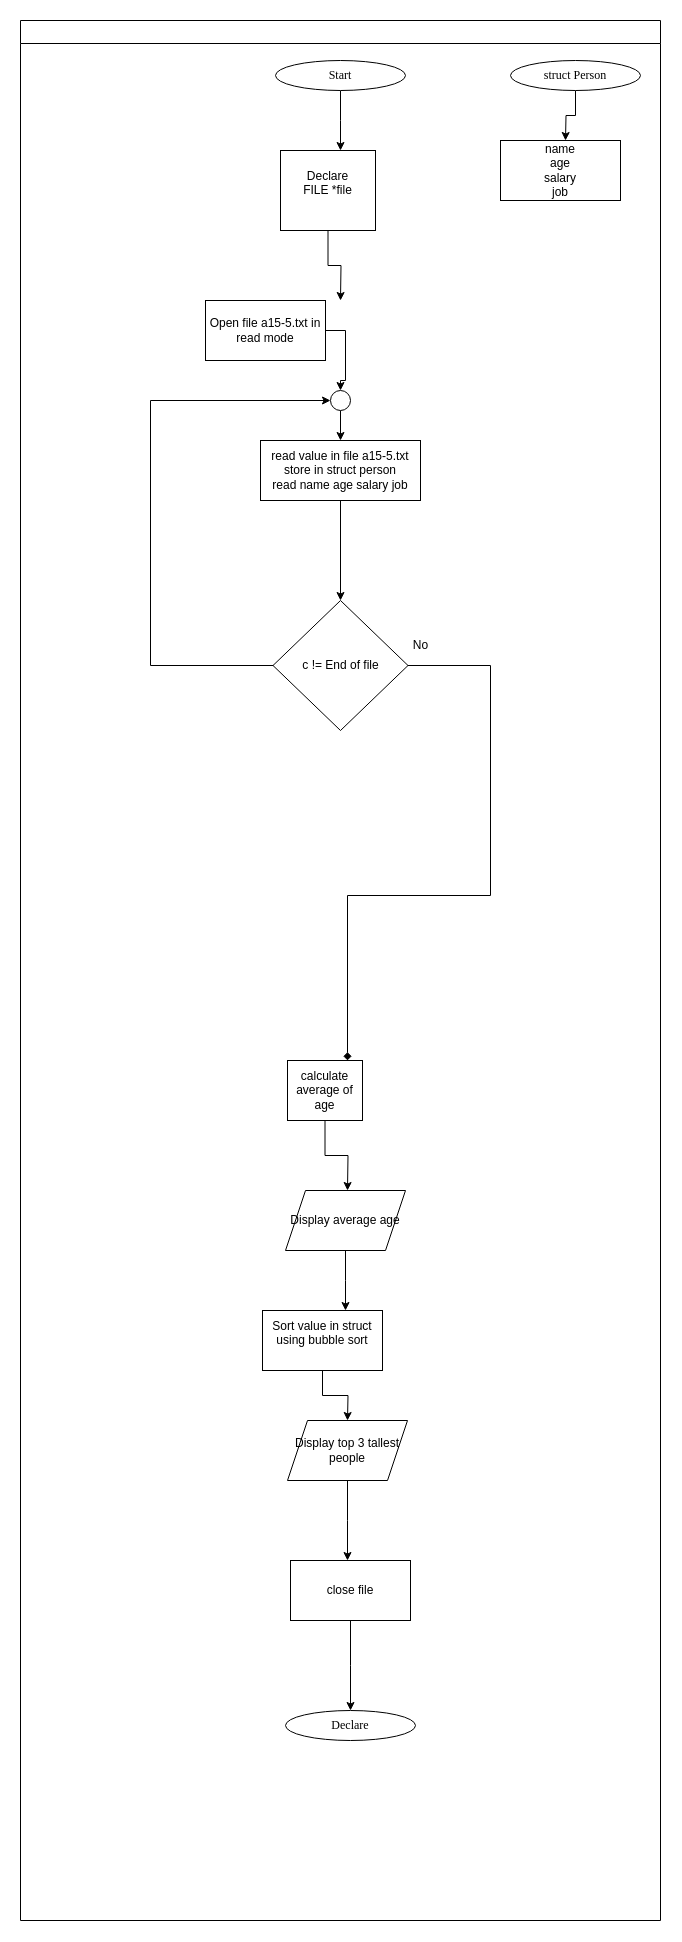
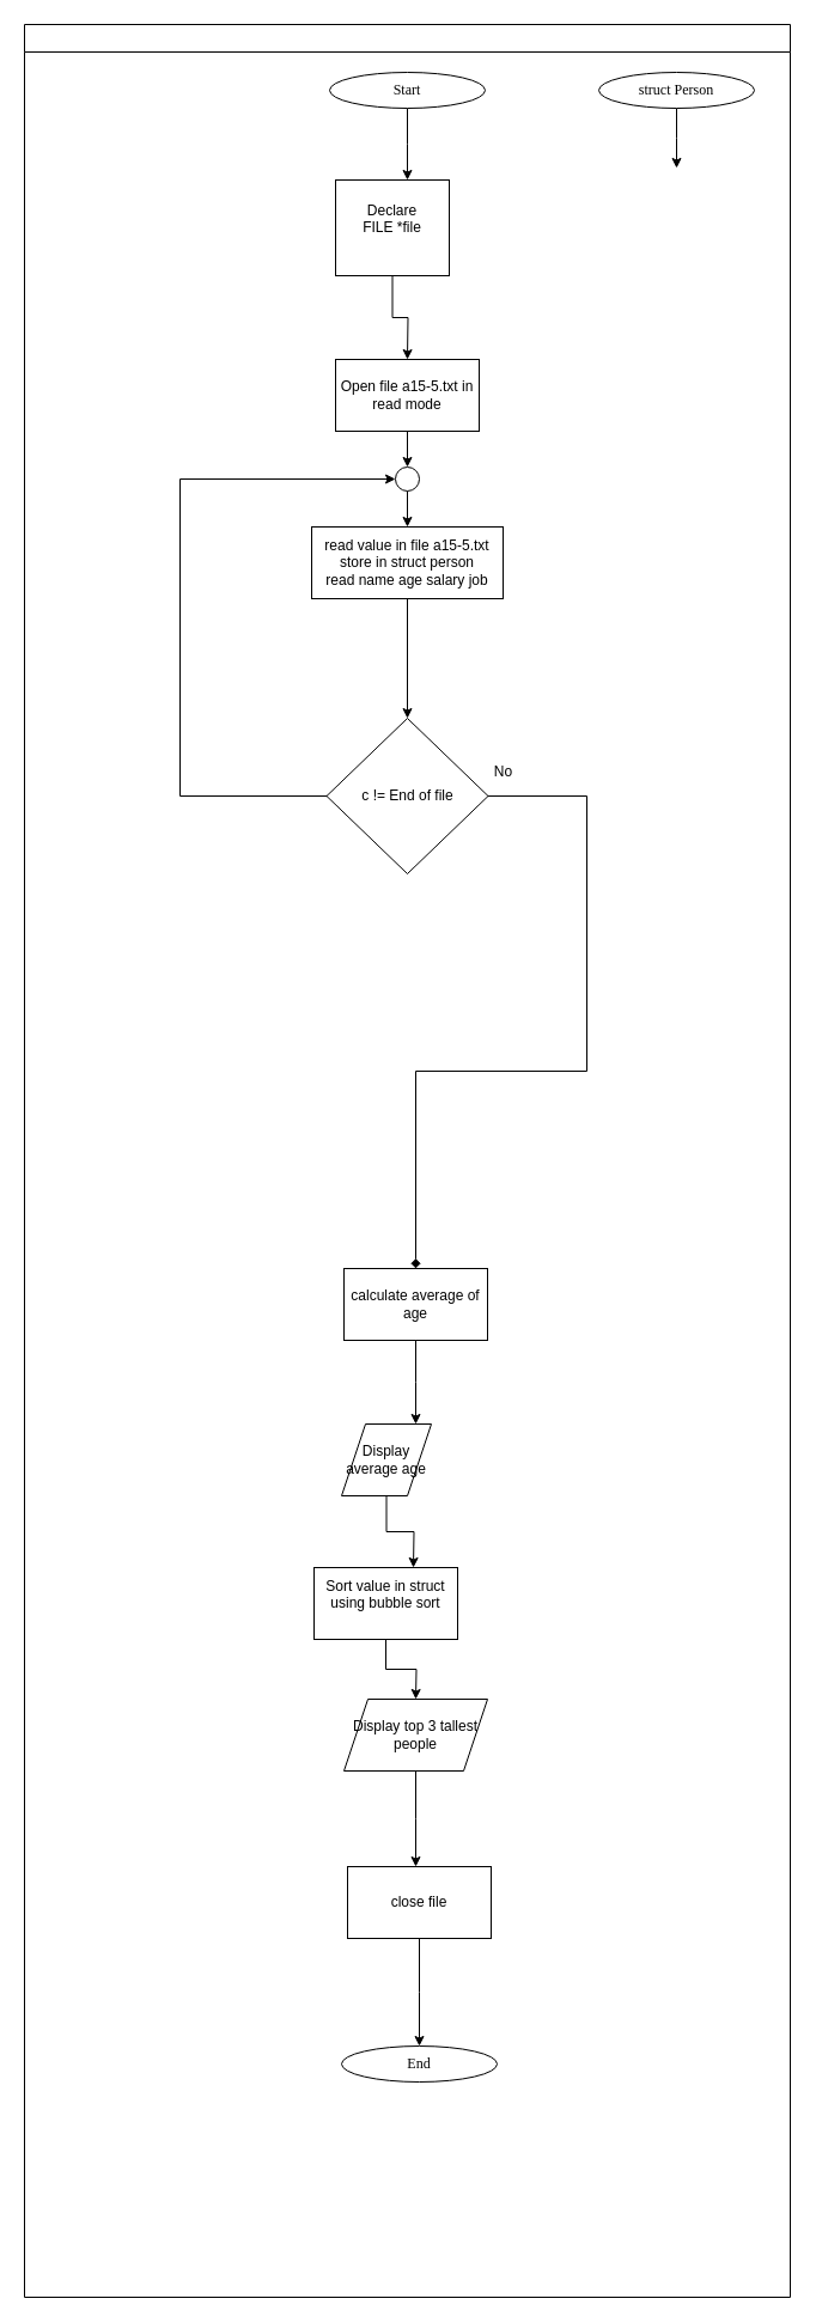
  <mxCell id="0" />
  <mxCell id="1" parent="0" />
  <mxCell id="2" value="" style="swimlane;fontFamily=Sarabun;fontSource=https%3A%2F%2Ffonts.googleapis.com%2Fcss%3Ffamily%3DSarabun;" parent="1" vertex="1"><mxGeometry x="20" y="20" width="640" height="1900" as="geometry" /></mxCell>
  <mxCell id="3" style="edgeStyle=orthogonalEdgeStyle;rounded=0;orthogonalLoop=1;jettySize=auto;html=1;" parent="2" source="4" edge="1"><mxGeometry relative="1" as="geometry"><mxPoint x="320" y="130" as="targetPoint" /></mxGeometry></mxCell>
  <mxCell id="4" value="&lt;font data-font-src=&quot;https://fonts.googleapis.com/css?family=Sarabun&quot; face=&quot;Sarabun&quot;&gt;Start&lt;/font&gt;" style="ellipse;whiteSpace=wrap;html=1;" parent="2" vertex="1"><mxGeometry x="255" y="40" width="130" height="30" as="geometry" /></mxCell>
  <mxCell id="5" style="edgeStyle=orthogonalEdgeStyle;rounded=0;orthogonalLoop=1;jettySize=auto;html=1;" parent="2" source="6" edge="1"><mxGeometry relative="1" as="geometry"><mxPoint x="320" y="280" as="targetPoint" /></mxGeometry></mxCell>
  <mxCell id="6" value="Declare&lt;br&gt;FILE *file&lt;div&gt;&lt;br&gt;&lt;/div&gt;" style="rounded=0;whiteSpace=wrap;html=1;" parent="2" vertex="1"><mxGeometry x="260" y="130" width="95" height="80" as="geometry" /></mxCell>
  <mxCell id="7" style="edgeStyle=orthogonalEdgeStyle;rounded=0;orthogonalLoop=1;jettySize=auto;html=1;entryX=0.5;entryY=0;entryDx=0;entryDy=0;" parent="2" source="8" target="15" edge="1"><mxGeometry relative="1" as="geometry" /></mxCell>
- <mxCell id="8" value="Open file&amp;nbsp;a15-5.txt in read mode" style="rounded=0;whiteSpace=wrap;html=1;" parent="2" vertex="1"><mxGeometry x="185" y="280" width="120" height="60" as="geometry" /></mxCell>
+ <mxCell id="8" value="Open file&amp;nbsp;a15-5.txt in read mode" style="rounded=0;whiteSpace=wrap;html=1;" parent="2" vertex="1"><mxGeometry x="260" y="280" width="120" height="60" as="geometry" /></mxCell>
  <mxCell id="9" style="edgeStyle=orthogonalEdgeStyle;rounded=0;orthogonalLoop=1;jettySize=auto;html=1;entryX=0;entryY=0.5;entryDx=0;entryDy=0;" edge="1" parent="2" source="11" target="15"><mxGeometry relative="1" as="geometry"><Array as="points"><mxPoint x="130" y="645" /><mxPoint x="130" y="380" /></Array></mxGeometry></mxCell>
  <mxCell id="10" style="edgeStyle=orthogonalEdgeStyle;rounded=0;orthogonalLoop=1;jettySize=auto;html=1;endArrow=diamond;" edge="1" parent="2" source="11" target="23"><mxGeometry relative="1" as="geometry"><Array as="points"><mxPoint x="470" y="645" /><mxPoint x="470" y="875" /><mxPoint x="327" y="875" /></Array></mxGeometry></mxCell>
  <mxCell id="11" value="c != End of file" style="rhombus;whiteSpace=wrap;html=1;" parent="2" vertex="1"><mxGeometry x="252.5" y="580" width="135" height="130" as="geometry" /></mxCell>
  <mxCell id="12" style="edgeStyle=orthogonalEdgeStyle;rounded=0;orthogonalLoop=1;jettySize=auto;html=1;" parent="2" source="13" target="11" edge="1"><mxGeometry relative="1" as="geometry" /></mxCell>
  <mxCell id="13" value="read value in file a15-5.txt store in struct person&lt;div&gt;read name age salary job&lt;/div&gt;" style="rounded=0;whiteSpace=wrap;html=1;" parent="2" vertex="1"><mxGeometry x="240" y="420" width="160" height="60" as="geometry" /></mxCell>
  <mxCell id="14" style="edgeStyle=orthogonalEdgeStyle;rounded=0;orthogonalLoop=1;jettySize=auto;html=1;entryX=0.5;entryY=0;entryDx=0;entryDy=0;" parent="2" source="15" target="13" edge="1"><mxGeometry relative="1" as="geometry" /></mxCell>
  <mxCell id="15" value="" style="ellipse;whiteSpace=wrap;html=1;aspect=fixed;" parent="2" vertex="1"><mxGeometry x="310" y="370" width="20" height="20" as="geometry" /></mxCell>
  <mxCell id="16" value="No" style="text;html=1;align=center;verticalAlign=middle;resizable=0;points=[];autosize=1;strokeColor=none;fillColor=none;" parent="2" vertex="1"><mxGeometry x="380" y="610" width="40" height="30" as="geometry" /></mxCell>
  <mxCell id="17" style="edgeStyle=orthogonalEdgeStyle;rounded=0;orthogonalLoop=1;jettySize=auto;html=1;" edge="1" parent="2" source="18"><mxGeometry relative="1" as="geometry"><mxPoint x="545" y="120" as="targetPoint" /></mxGeometry></mxCell>
- <mxCell id="18" value="&lt;font data-font-src=&quot;https://fonts.googleapis.com/css?family=Sarabun&quot; face=&quot;Sarabun&quot;&gt;struct Person&lt;/font&gt;" style="ellipse;whiteSpace=wrap;html=1;" vertex="1" parent="2"><mxGeometry x="490" y="40" width="130" height="30" as="geometry" /></mxCell>
- <mxCell id="19" value="name&lt;div&gt;age&lt;/div&gt;&lt;div&gt;salary&lt;/div&gt;&lt;div&gt;job&lt;/div&gt;" style="rounded=0;whiteSpace=wrap;html=1;" vertex="1" parent="2"><mxGeometry x="480" y="120" width="120" height="60" as="geometry" /></mxCell>
+ <mxCell id="18" value="&lt;font data-font-src=&quot;https://fonts.googleapis.com/css?family=Sarabun&quot; face=&quot;Sarabun&quot;&gt;struct Person&lt;/font&gt;" style="ellipse;whiteSpace=wrap;html=1;" vertex="1" parent="2"><mxGeometry x="480" y="40" width="130" height="30" as="geometry" /></mxCell>
  <mxCell id="20" style="edgeStyle=orthogonalEdgeStyle;rounded=0;orthogonalLoop=1;jettySize=auto;html=1;" edge="1" parent="2" source="21"><mxGeometry relative="1" as="geometry"><mxPoint x="325" y="1290" as="targetPoint" /></mxGeometry></mxCell>
- <mxCell id="21" value="Display average age" style="shape=parallelogram;perimeter=parallelogramPerimeter;whiteSpace=wrap;html=1;fixedSize=1;" vertex="1" parent="2"><mxGeometry x="265" y="1170" width="120" height="60" as="geometry" /></mxCell>
+ <mxCell id="21" value="Display average age" style="shape=parallelogram;perimeter=parallelogramPerimeter;whiteSpace=wrap;html=1;fixedSize=1;" vertex="1" parent="2"><mxGeometry x="265" y="1170" width="75" height="60" as="geometry" /></mxCell>
  <mxCell id="22" style="edgeStyle=orthogonalEdgeStyle;rounded=0;orthogonalLoop=1;jettySize=auto;html=1;" edge="1" parent="2" source="23"><mxGeometry relative="1" as="geometry"><mxPoint x="327" y="1170" as="targetPoint" /></mxGeometry></mxCell>
- <mxCell id="23" value="calculate average of age" style="rounded=0;whiteSpace=wrap;html=1;" vertex="1" parent="2"><mxGeometry x="267" y="1040" width="75" height="60" as="geometry" /></mxCell>
+ <mxCell id="23" value="calculate average of age" style="rounded=0;whiteSpace=wrap;html=1;" vertex="1" parent="2"><mxGeometry x="267" y="1040" width="120" height="60" as="geometry" /></mxCell>
  <mxCell id="24" style="edgeStyle=orthogonalEdgeStyle;rounded=0;orthogonalLoop=1;jettySize=auto;html=1;" edge="1" parent="2" source="25"><mxGeometry relative="1" as="geometry"><mxPoint x="327" y="1400" as="targetPoint" /></mxGeometry></mxCell>
  <mxCell id="25" value="Sort value in struct using bubble sort&lt;div&gt;&lt;br&gt;&lt;/div&gt;" style="rounded=0;whiteSpace=wrap;html=1;" vertex="1" parent="2"><mxGeometry x="242" y="1290" width="120" height="60" as="geometry" /></mxCell>
  <mxCell id="26" style="edgeStyle=orthogonalEdgeStyle;rounded=0;orthogonalLoop=1;jettySize=auto;html=1;" edge="1" parent="2" source="27"><mxGeometry relative="1" as="geometry"><mxPoint x="327" y="1540" as="targetPoint" /></mxGeometry></mxCell>
  <mxCell id="27" value="Display top 3 tallest people" style="shape=parallelogram;perimeter=parallelogramPerimeter;whiteSpace=wrap;html=1;fixedSize=1;" vertex="1" parent="2"><mxGeometry x="267" y="1400" width="120" height="60" as="geometry" /></mxCell>
  <mxCell id="28" style="edgeStyle=orthogonalEdgeStyle;rounded=0;orthogonalLoop=1;jettySize=auto;html=1;" parent="2" source="29" edge="1"><mxGeometry relative="1" as="geometry"><mxPoint x="330" y="1690" as="targetPoint" /></mxGeometry></mxCell>
  <mxCell id="29" value="close file" style="rounded=0;whiteSpace=wrap;html=1;" parent="2" vertex="1"><mxGeometry x="270" y="1540" width="120" height="60" as="geometry" /></mxCell>
- <mxCell id="30" value="&lt;font data-font-src=&quot;https://fonts.googleapis.com/css?family=Sarabun&quot; face=&quot;Sarabun&quot;&gt;Declare&lt;/font&gt;" style="ellipse;whiteSpace=wrap;html=1;" parent="2" vertex="1"><mxGeometry x="265" y="1690" width="130" height="30" as="geometry" /></mxCell>
+ <mxCell id="30" value="&lt;font data-font-src=&quot;https://fonts.googleapis.com/css?family=Sarabun&quot; face=&quot;Sarabun&quot;&gt;End&lt;/font&gt;" style="ellipse;whiteSpace=wrap;html=1;" parent="2" vertex="1"><mxGeometry x="265" y="1690" width="130" height="30" as="geometry" /></mxCell>
